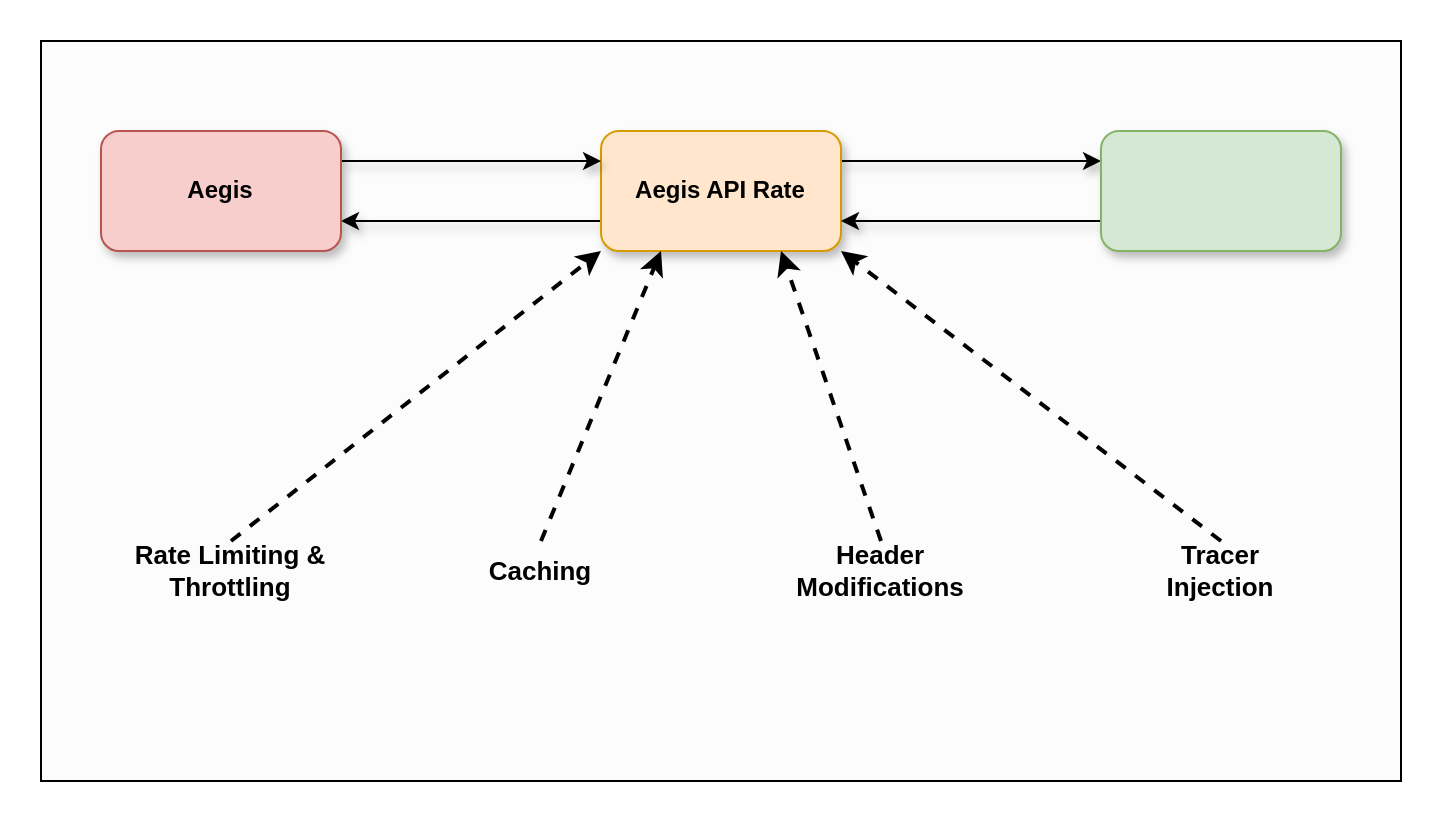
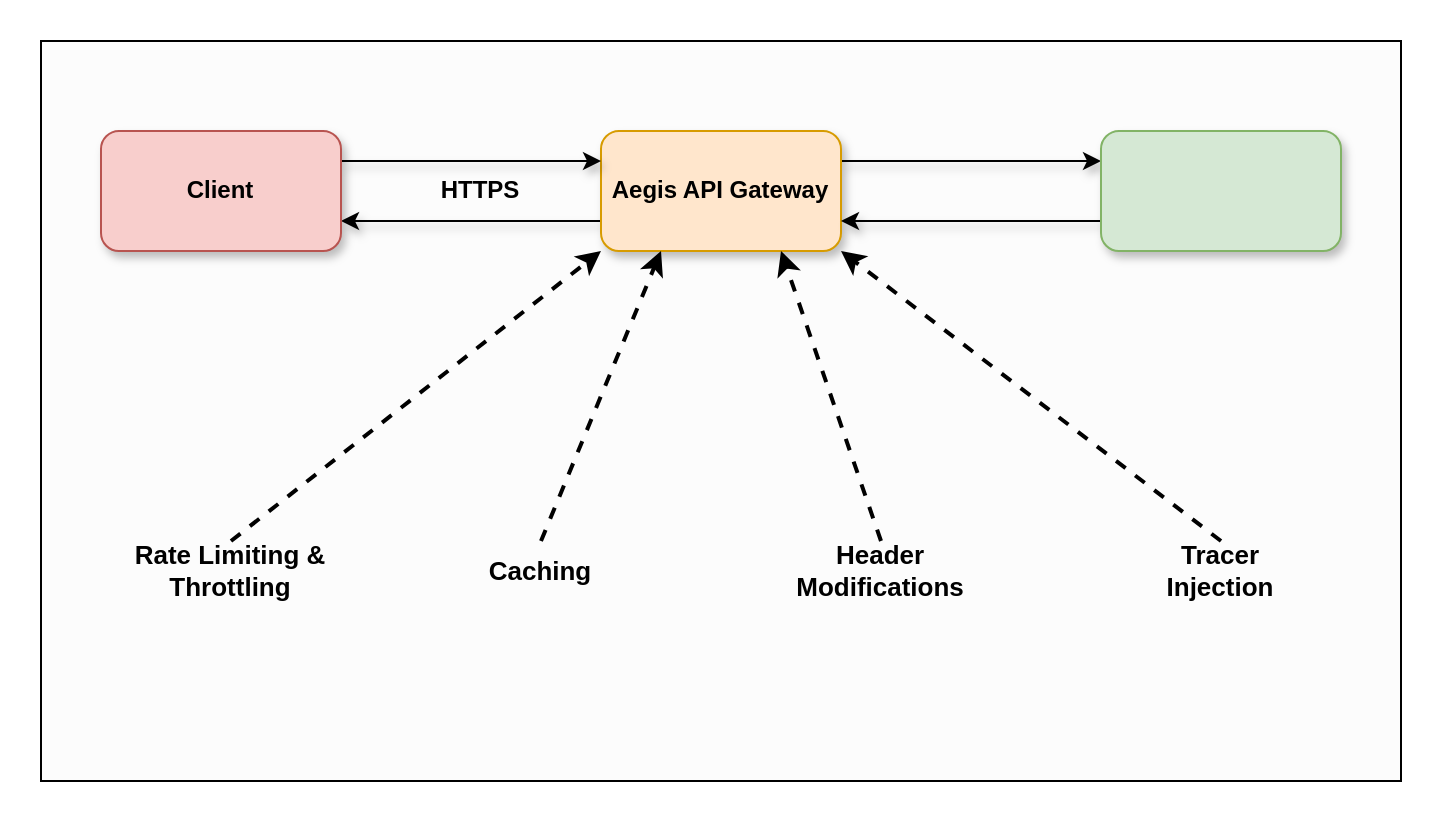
  <mxCell id="0" />
  <mxCell id="1" parent="0" />
  <mxCell id="2" value="" style="rounded=0;whiteSpace=wrap;html=1;strokeWidth=1;fillColor=#FCFCFC;" vertex="1" parent="1"><mxGeometry x="20" y="20" width="680" height="370" as="geometry" /></mxCell>
  <mxCell id="3" style="edgeStyle=none;html=1;exitX=0;exitY=0.75;exitDx=0;exitDy=0;entryX=1;entryY=0.75;entryDx=0;entryDy=0;shadow=1;" edge="1" parent="1" source="5" target="9"><mxGeometry relative="1" as="geometry" /></mxCell>
  <mxCell id="4" style="edgeStyle=none;html=1;exitX=1;exitY=0.25;exitDx=0;exitDy=0;entryX=0;entryY=0.25;entryDx=0;entryDy=0;shadow=1;" edge="1" parent="1" source="5" target="7"><mxGeometry relative="1" as="geometry" /></mxCell>
  <mxCell id="5" value="" style="rounded=1;whiteSpace=wrap;html=1;fillColor=#ffe6cc;strokeColor=#d79b00;shadow=1;" vertex="1" parent="1"><mxGeometry x="300" y="65" width="120" height="60" as="geometry" /></mxCell>
  <mxCell id="6" style="edgeStyle=none;html=1;exitX=0;exitY=0.75;exitDx=0;exitDy=0;entryX=1;entryY=0.75;entryDx=0;entryDy=0;shadow=1;" edge="1" parent="1" source="7" target="5"><mxGeometry relative="1" as="geometry" /></mxCell>
  <mxCell id="7" value="" style="rounded=1;whiteSpace=wrap;html=1;fillColor=#d5e8d4;strokeColor=#82b366;shadow=1;" vertex="1" parent="1"><mxGeometry x="550" y="65" width="120" height="60" as="geometry" /></mxCell>
  <mxCell id="8" style="edgeStyle=none;html=1;exitX=1;exitY=0.5;exitDx=0;exitDy=0;entryX=0;entryY=0.5;entryDx=0;entryDy=0;shadow=1;" edge="1" parent="1"><mxGeometry relative="1" as="geometry"><mxPoint x="170" y="80" as="sourcePoint" /><mxPoint x="300" y="80" as="targetPoint" /></mxGeometry></mxCell>
  <mxCell id="9" value="" style="rounded=1;whiteSpace=wrap;html=1;fillColor=#f8cecc;strokeColor=#b85450;shadow=1;" vertex="1" parent="1"><mxGeometry x="50" y="65" width="120" height="60" as="geometry" /></mxCell>
- <mxCell id="11" value="&lt;b&gt;&lt;font&gt;Aegis&lt;/font&gt;&lt;/b&gt;" style="text;html=1;align=center;verticalAlign=middle;whiteSpace=wrap;rounded=0;fillColor=none;strokeColor=none;shadow=1;" vertex="1" parent="1"><mxGeometry x="50" y="80" width="120" height="30" as="geometry" /></mxCell>
- <mxCell id="12" value="&lt;b&gt;&lt;font&gt;Aegis API Rate&lt;/font&gt;&lt;/b&gt;" style="text;html=1;align=center;verticalAlign=middle;whiteSpace=wrap;rounded=0;shadow=1;" vertex="1" parent="1"><mxGeometry x="300" y="80" width="120" height="30" as="geometry" /></mxCell>
+ <mxCell id="10" value="&lt;b&gt;HTTPS&lt;/b&gt;" style="text;html=1;align=center;verticalAlign=middle;whiteSpace=wrap;rounded=0;shadow=1;" vertex="1" parent="1"><mxGeometry x="210" y="80" width="60" height="30" as="geometry" /></mxCell>
+ <mxCell id="11" value="&lt;b&gt;&lt;font&gt;Client&lt;/font&gt;&lt;/b&gt;" style="text;html=1;align=center;verticalAlign=middle;whiteSpace=wrap;rounded=0;fillColor=none;strokeColor=none;shadow=1;" vertex="1" parent="1"><mxGeometry x="50" y="80" width="120" height="30" as="geometry" /></mxCell>
+ <mxCell id="12" value="&lt;b&gt;&lt;font&gt;Aegis API Gateway&lt;/font&gt;&lt;/b&gt;" style="text;html=1;align=center;verticalAlign=middle;whiteSpace=wrap;rounded=0;shadow=1;" vertex="1" parent="1"><mxGeometry x="300" y="80" width="120" height="30" as="geometry" /></mxCell>
  <mxCell id="13" style="edgeStyle=none;html=1;exitX=0.5;exitY=0;exitDx=0;exitDy=0;entryX=0.75;entryY=1;entryDx=0;entryDy=0;dashed=1;strokeWidth=2;" edge="1" parent="1" source="14" target="5"><mxGeometry relative="1" as="geometry" /></mxCell>
  <mxCell id="14" value="&lt;b&gt;&lt;font style=&quot;font-size: 13px;&quot;&gt;Header Modifications&lt;/font&gt;&lt;/b&gt;" style="text;html=1;align=center;verticalAlign=middle;whiteSpace=wrap;rounded=0;" vertex="1" parent="1"><mxGeometry x="400" y="270" width="80" height="30" as="geometry" /></mxCell>
  <mxCell id="15" style="edgeStyle=none;html=1;exitX=0.5;exitY=0;exitDx=0;exitDy=0;entryX=0.25;entryY=1;entryDx=0;entryDy=0;dashed=1;strokeWidth=2;" edge="1" parent="1" source="16" target="5"><mxGeometry relative="1" as="geometry" /></mxCell>
  <mxCell id="16" value="&lt;b&gt;&lt;font style=&quot;font-size: 13px;&quot;&gt;Caching&lt;/font&gt;&lt;/b&gt;" style="text;html=1;align=center;verticalAlign=middle;whiteSpace=wrap;rounded=0;" vertex="1" parent="1"><mxGeometry x="240" y="270" width="60" height="30" as="geometry" /></mxCell>
  <mxCell id="17" style="edgeStyle=none;html=1;exitX=0.5;exitY=0;exitDx=0;exitDy=0;entryX=0;entryY=1;entryDx=0;entryDy=0;dashed=1;strokeWidth=2;" edge="1" parent="1" source="18" target="5"><mxGeometry relative="1" as="geometry" /></mxCell>
  <mxCell id="18" value="&lt;b&gt;&lt;font style=&quot;font-size: 13px;&quot;&gt;Rate Limiting &amp;amp; Throttling&lt;/font&gt;&lt;/b&gt;" style="text;html=1;align=center;verticalAlign=middle;whiteSpace=wrap;rounded=0;" vertex="1" parent="1"><mxGeometry x="65" y="270" width="100" height="30" as="geometry" /></mxCell>
  <mxCell id="19" style="edgeStyle=none;html=1;exitX=0.5;exitY=0;exitDx=0;exitDy=0;entryX=1;entryY=1;entryDx=0;entryDy=0;dashed=1;strokeWidth=2;" edge="1" parent="1" source="20" target="5"><mxGeometry relative="1" as="geometry" /></mxCell>
  <mxCell id="20" value="&lt;b&gt;&lt;font style=&quot;font-size: 13px;&quot;&gt;Tracer Injection&lt;/font&gt;&lt;/b&gt;" style="text;html=1;align=center;verticalAlign=middle;whiteSpace=wrap;rounded=0;" vertex="1" parent="1"><mxGeometry x="580" y="270" width="60" height="30" as="geometry" /></mxCell>
